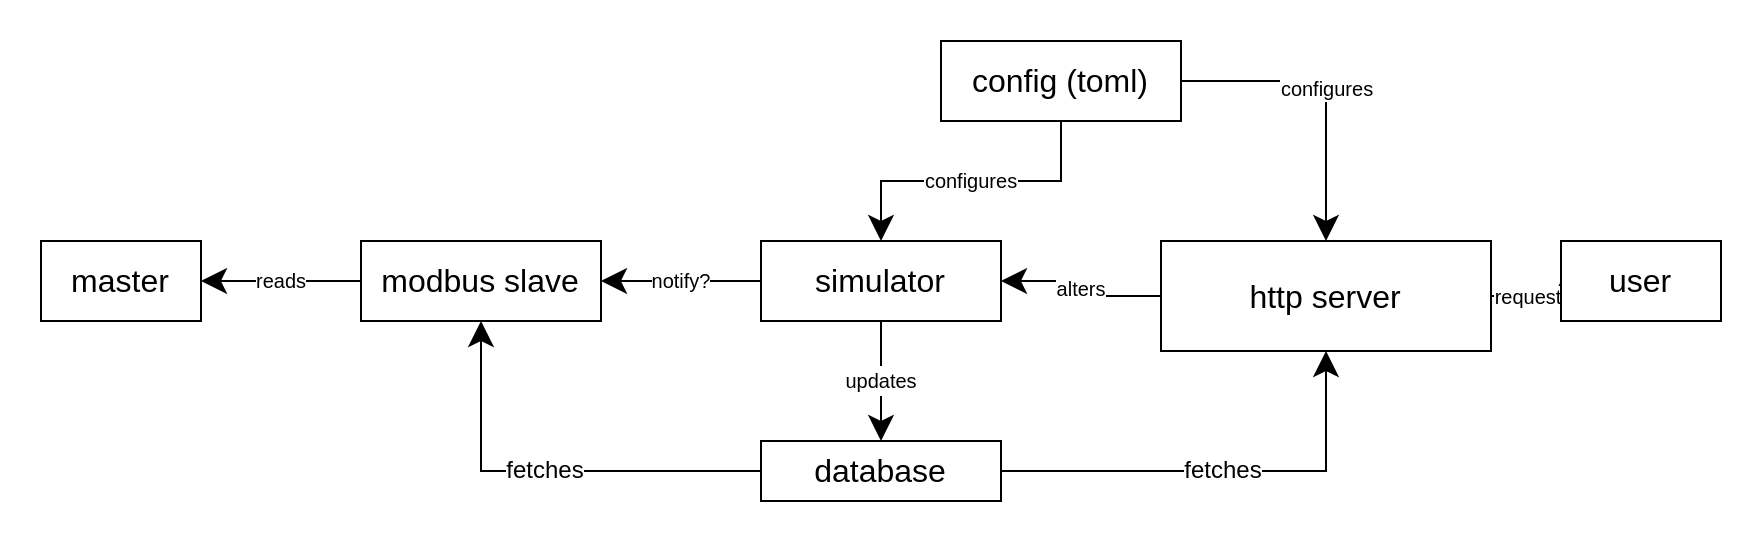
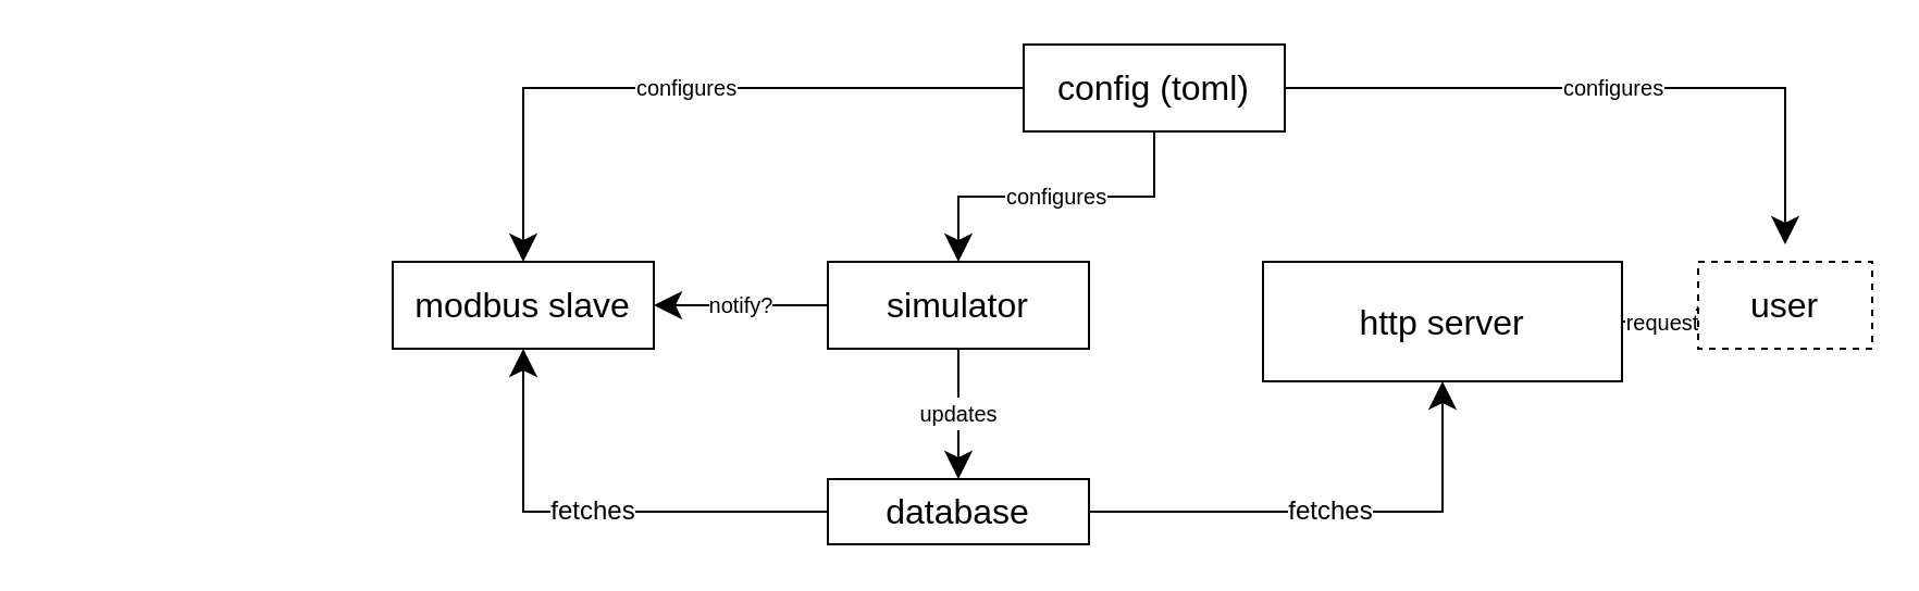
  <mxCell id="0" />
  <mxCell id="1" parent="0" />
  <mxCell id="2" value="&lt;font style=&quot;font-size: 10px;&quot;&gt;configures&lt;/font&gt;" style="edgeStyle=orthogonalEdgeStyle;rounded=0;orthogonalLoop=1;jettySize=auto;html=1;exitX=0.5;exitY=1;exitDx=0;exitDy=0;entryX=0.5;entryY=0;entryDx=0;entryDy=0;fontSize=12;endArrow=classic;endFill=1;startSize=14;endSize=10;sourcePerimeterSpacing=8;targetPerimeterSpacing=8;" edge="1" parent="1" source="5" target="8"><mxGeometry relative="1" as="geometry" /></mxCell>
- <mxCell id="3" value="configures" style="edgeStyle=orthogonalEdgeStyle;rounded=0;orthogonalLoop=1;jettySize=auto;html=1;exitX=1;exitY=0.5;exitDx=0;exitDy=0;entryX=0.5;entryY=0;entryDx=0;entryDy=0;fontSize=10;endArrow=classic;endFill=1;startSize=10;endSize=10;sourcePerimeterSpacing=8;targetPerimeterSpacing=8;" edge="1" parent="1" source="5" target="14"><mxGeometry relative="1" as="geometry" /></mxCell>
+ <mxCell id="3" value="configures" style="edgeStyle=orthogonalEdgeStyle;rounded=0;orthogonalLoop=1;jettySize=auto;html=1;exitX=1;exitY=0.5;exitDx=0;exitDy=0;fontSize=10;endArrow=classic;endFill=1;startSize=10;endSize=10;sourcePerimeterSpacing=8;targetPerimeterSpacing=8;" edge="1" parent="1" source="5" target="17"><mxGeometry relative="1" as="geometry" /></mxCell>
+ <mxCell id="4" value="configures" style="edgeStyle=orthogonalEdgeStyle;rounded=0;orthogonalLoop=1;jettySize=auto;html=1;exitX=0;exitY=0.5;exitDx=0;exitDy=0;entryX=0.5;entryY=0;entryDx=0;entryDy=0;fontSize=10;endArrow=classic;endFill=1;startSize=10;endSize=10;sourcePerimeterSpacing=8;targetPerimeterSpacing=8;" edge="1" parent="1" source="5" target="16"><mxGeometry relative="1" as="geometry" /></mxCell>
  <mxCell id="5" value="config (toml)" style="rounded=0;whiteSpace=wrap;html=1;fontSize=16;" vertex="1" parent="1"><mxGeometry x="470" y="20" width="120" height="40" as="geometry" /></mxCell>
  <mxCell id="6" value="&lt;font style=&quot;font-size: 10px;&quot;&gt;updates&lt;/font&gt;" style="edgeStyle=orthogonalEdgeStyle;rounded=0;orthogonalLoop=1;jettySize=auto;html=1;exitX=0.5;exitY=1;exitDx=0;exitDy=0;entryX=0.5;entryY=0;entryDx=0;entryDy=0;fontSize=12;endArrow=classic;endFill=1;startSize=14;endSize=10;sourcePerimeterSpacing=8;targetPerimeterSpacing=8;" edge="1" parent="1" source="8" target="11"><mxGeometry relative="1" as="geometry" /></mxCell>
  <mxCell id="7" value="notify?" style="edgeStyle=orthogonalEdgeStyle;rounded=0;orthogonalLoop=1;jettySize=auto;html=1;exitX=0;exitY=0.5;exitDx=0;exitDy=0;entryX=1;entryY=0.5;entryDx=0;entryDy=0;fontSize=10;endArrow=classic;endFill=1;startSize=10;endSize=10;sourcePerimeterSpacing=8;targetPerimeterSpacing=8;" edge="1" parent="1" source="8" target="16"><mxGeometry relative="1" as="geometry" /></mxCell>
  <mxCell id="8" value="simulator" style="rounded=0;whiteSpace=wrap;html=1;fontSize=16;" vertex="1" parent="1"><mxGeometry x="380" y="120" width="120" height="40" as="geometry" /></mxCell>
  <mxCell id="9" value="fetches" style="edgeStyle=orthogonalEdgeStyle;rounded=0;orthogonalLoop=1;jettySize=auto;html=1;exitX=0;exitY=0.5;exitDx=0;exitDy=0;entryX=0.5;entryY=1;entryDx=0;entryDy=0;fontSize=12;endArrow=classic;endFill=1;startSize=10;endSize=10;sourcePerimeterSpacing=8;targetPerimeterSpacing=8;" edge="1" parent="1" source="11" target="16"><mxGeometry relative="1" as="geometry" /></mxCell>
  <mxCell id="10" value="fetches" style="edgeStyle=orthogonalEdgeStyle;rounded=0;orthogonalLoop=1;jettySize=auto;html=1;exitX=1;exitY=0.5;exitDx=0;exitDy=0;entryX=0.5;entryY=1;entryDx=0;entryDy=0;fontSize=12;endArrow=classic;endFill=1;startSize=10;endSize=10;sourcePerimeterSpacing=8;targetPerimeterSpacing=8;" edge="1" parent="1" source="11" target="14"><mxGeometry relative="1" as="geometry" /></mxCell>
  <mxCell id="11" value="database" style="rounded=0;whiteSpace=wrap;html=1;fontSize=16;" vertex="1" parent="1"><mxGeometry x="380" y="220" width="120" height="30" as="geometry" /></mxCell>
- <mxCell id="12" value="&lt;font style=&quot;font-size: 10px;&quot;&gt;alters&lt;/font&gt;" style="edgeStyle=orthogonalEdgeStyle;rounded=0;orthogonalLoop=1;jettySize=auto;html=1;exitX=0;exitY=0.5;exitDx=0;exitDy=0;entryX=1;entryY=0.5;entryDx=0;entryDy=0;fontSize=12;endArrow=classic;endFill=1;startSize=10;endSize=10;sourcePerimeterSpacing=8;targetPerimeterSpacing=8;" edge="1" parent="1" source="14" target="8"><mxGeometry relative="1" as="geometry" /></mxCell>
  <mxCell id="13" value="requests" style="edgeStyle=orthogonalEdgeStyle;rounded=0;orthogonalLoop=1;jettySize=auto;html=1;exitX=1;exitY=0.5;exitDx=0;exitDy=0;entryX=0;entryY=0.5;entryDx=0;entryDy=0;fontSize=10;endArrow=classic;endFill=1;startSize=10;endSize=10;sourcePerimeterSpacing=8;targetPerimeterSpacing=8;" edge="1" parent="1" source="14" target="17"><mxGeometry relative="1" as="geometry" /></mxCell>
  <mxCell id="14" value="http server" style="rounded=0;whiteSpace=wrap;html=1;fontSize=16;" vertex="1" parent="1"><mxGeometry x="580" y="120" width="165" height="55" as="geometry" /></mxCell>
- <mxCell id="15" value="reads" style="edgeStyle=orthogonalEdgeStyle;rounded=0;orthogonalLoop=1;jettySize=auto;html=1;exitX=0;exitY=0.5;exitDx=0;exitDy=0;entryX=1;entryY=0.5;entryDx=0;entryDy=0;fontSize=10;endArrow=classic;endFill=1;startSize=10;endSize=10;sourcePerimeterSpacing=8;targetPerimeterSpacing=8;" edge="1" parent="1" source="16" target="18"><mxGeometry relative="1" as="geometry" /></mxCell>
  <mxCell id="16" value="modbus slave" style="rounded=0;whiteSpace=wrap;html=1;fontSize=16;" vertex="1" parent="1"><mxGeometry x="180" y="120" width="120" height="40" as="geometry" /></mxCell>
- <mxCell id="17" value="user" style="rounded=0;whiteSpace=wrap;html=1;fontSize=16;" vertex="1" parent="1"><mxGeometry x="780" y="120" width="80" height="40" as="geometry" /></mxCell>
- <mxCell id="18" value="master" style="rounded=0;whiteSpace=wrap;html=1;fontSize=16;" vertex="1" parent="1"><mxGeometry y="120" width="80" height="40" as="geometry" x="20" /></mxCell>
+ <mxCell id="17" value="user" style="rounded=0;whiteSpace=wrap;html=1;fontSize=16;dashed=1;" vertex="1" parent="1"><mxGeometry x="780" y="120" width="80" height="40" as="geometry" /></mxCell>
